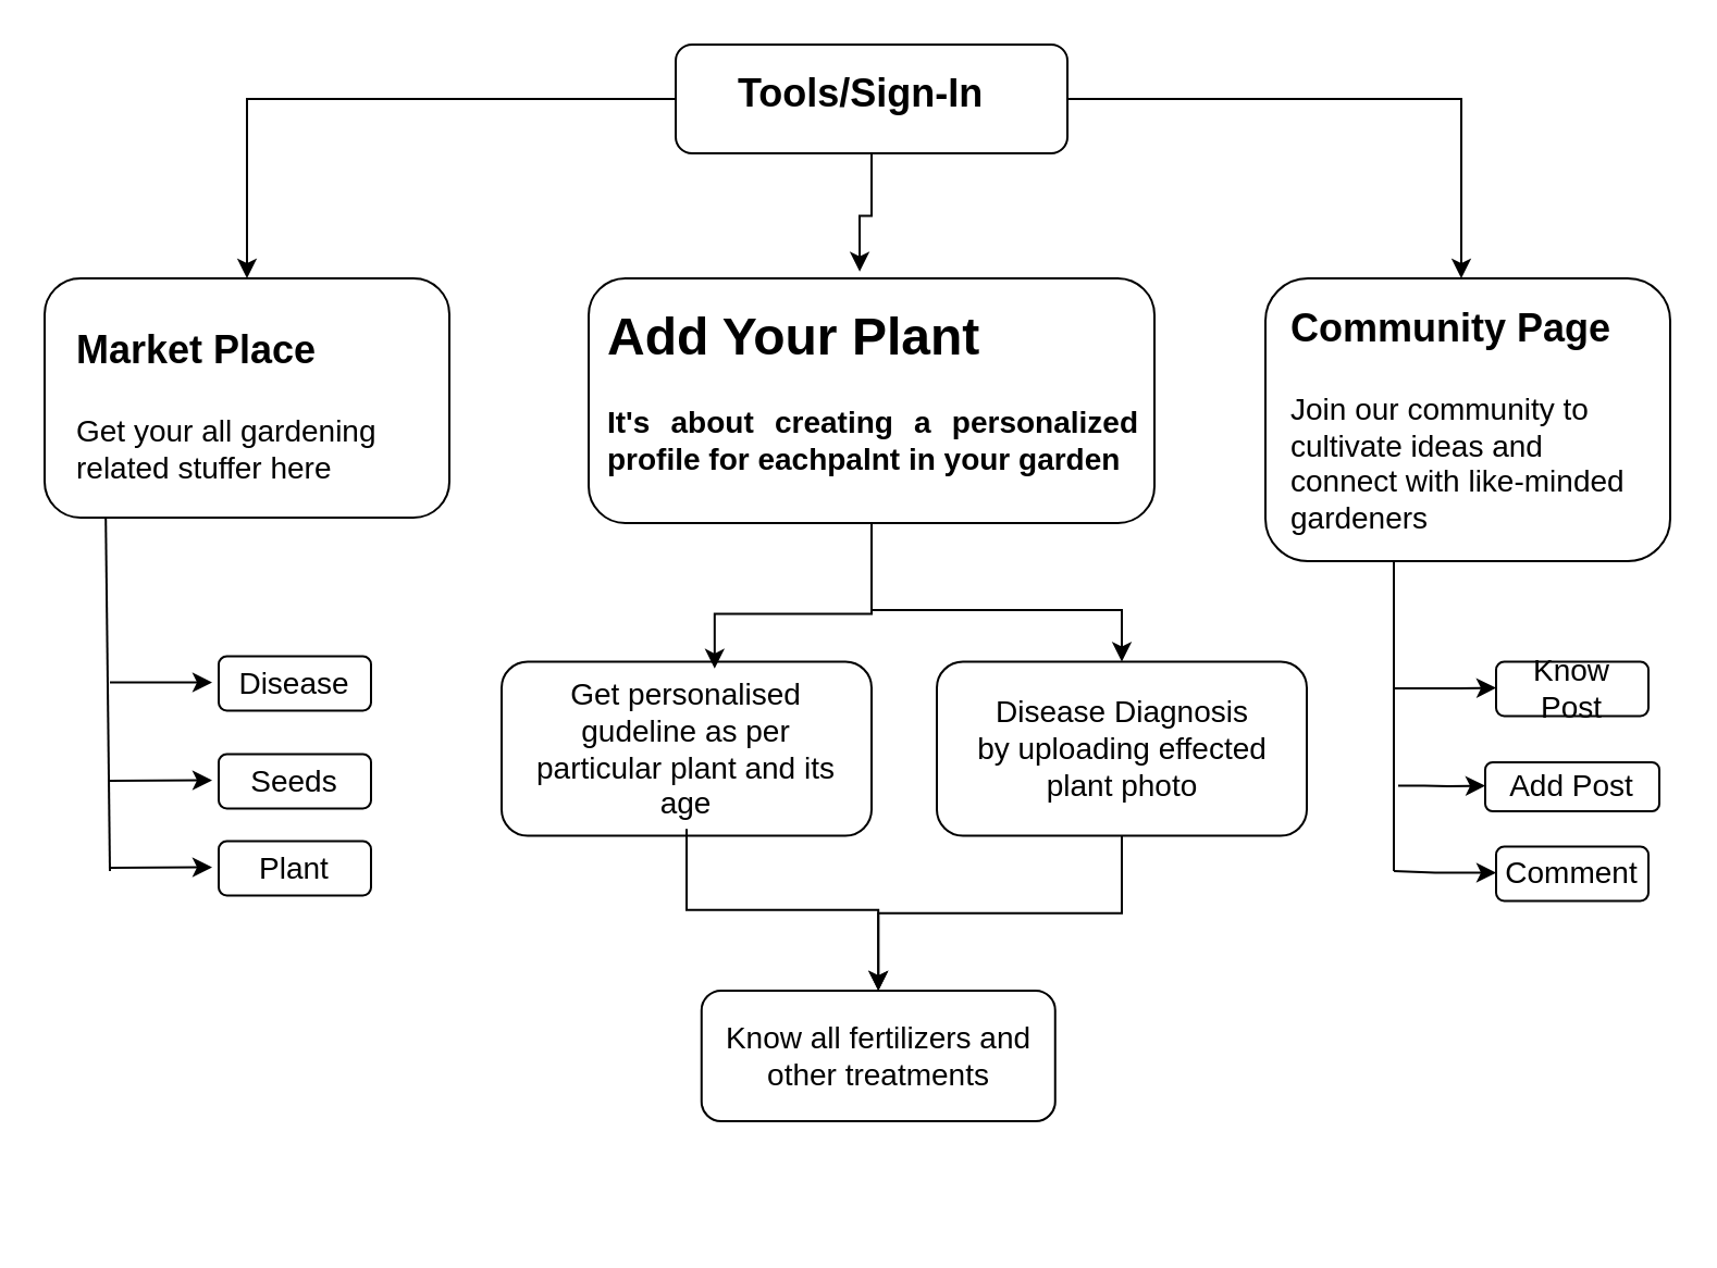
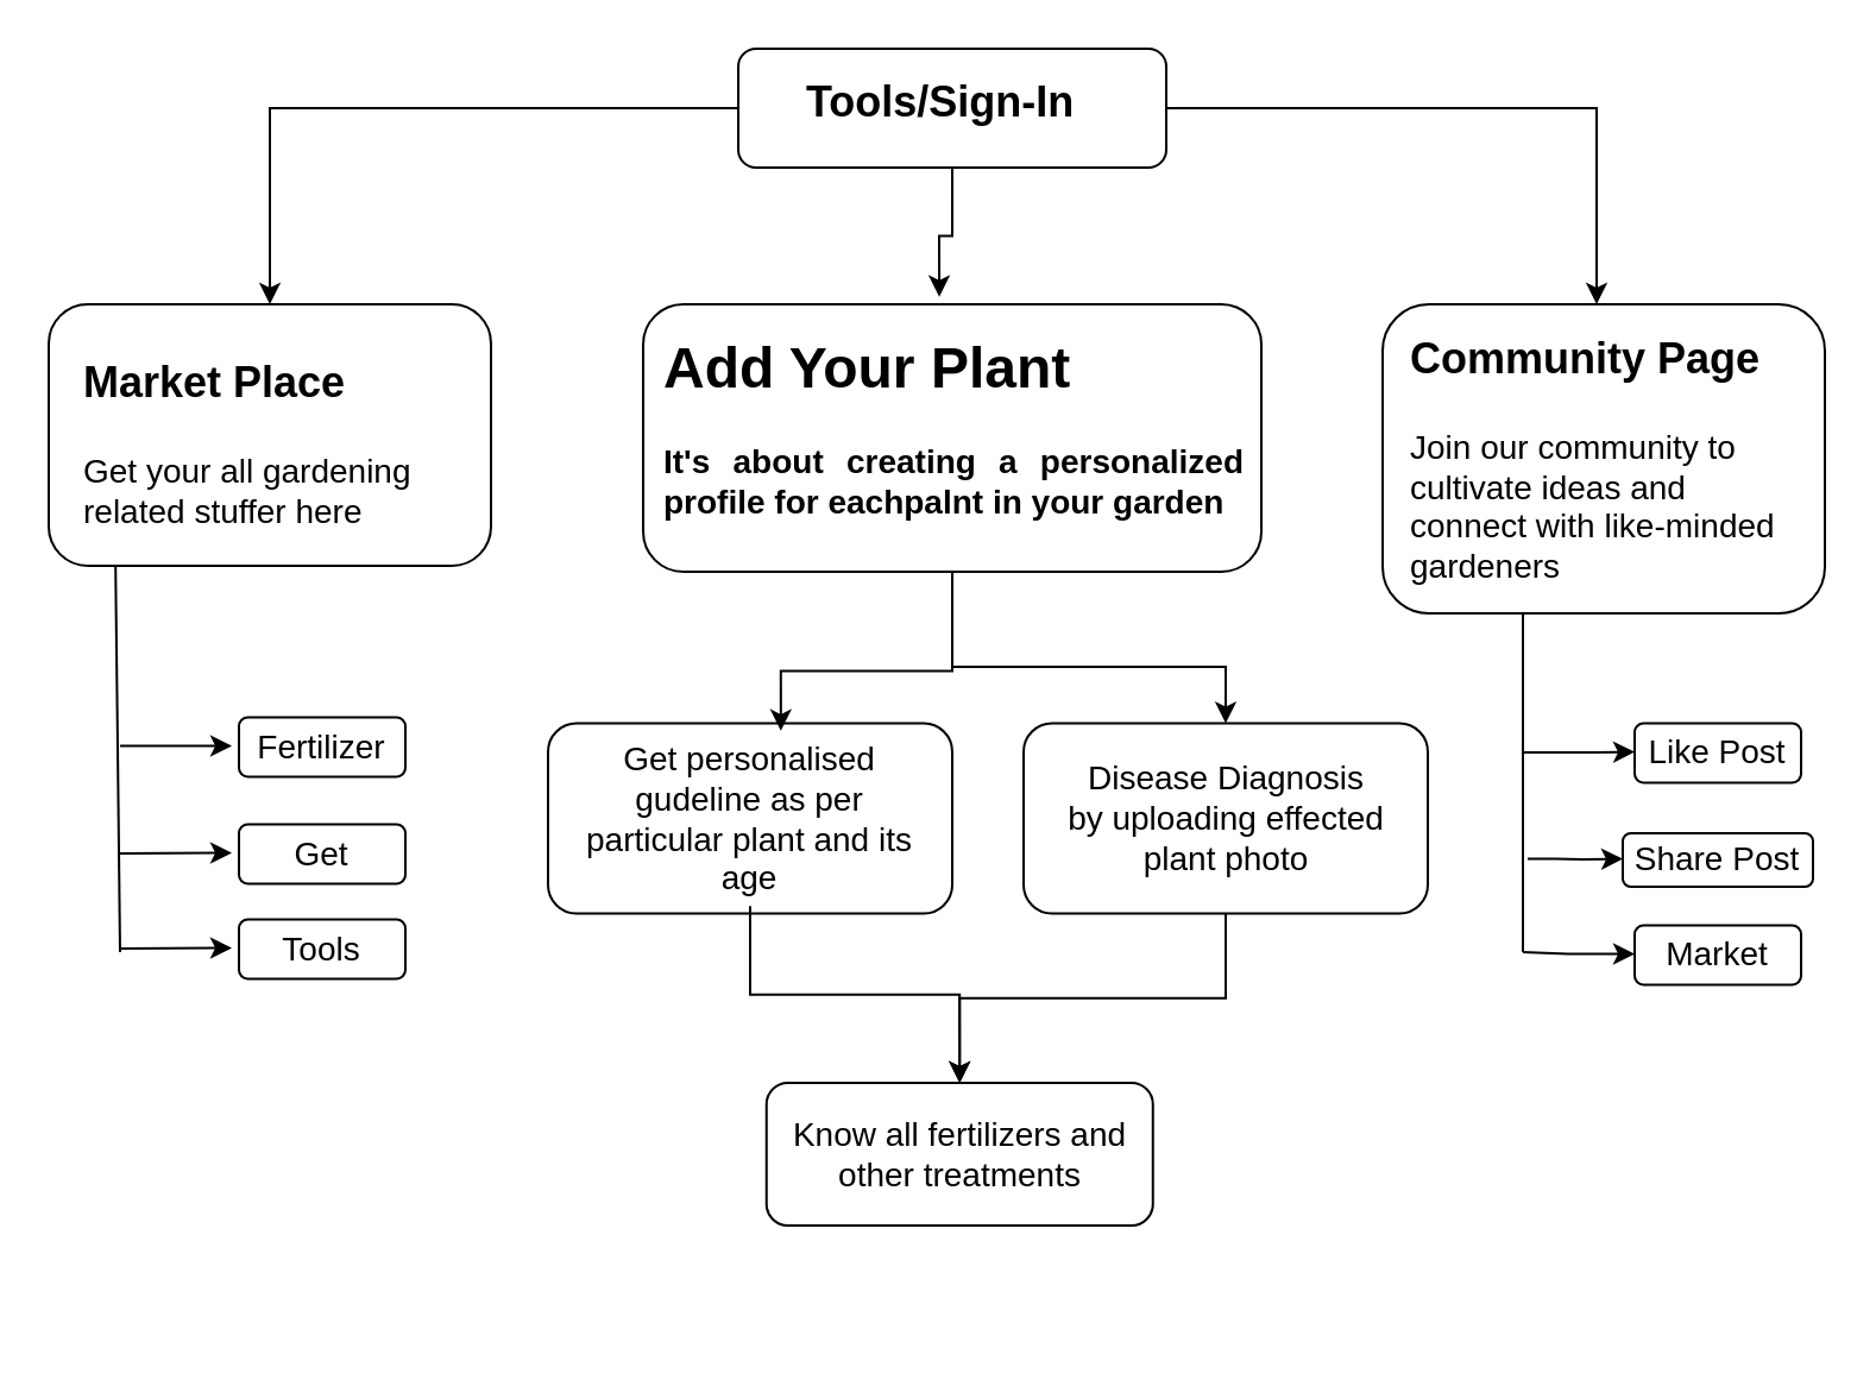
  <mxCell id="0" />
  <mxCell id="1" parent="0" />
  <mxCell id="2" style="edgeStyle=orthogonalEdgeStyle;rounded=0;orthogonalLoop=1;jettySize=auto;html=1;exitX=0;exitY=0.5;exitDx=0;exitDy=0;entryX=0.5;entryY=0;entryDx=0;entryDy=0;" edge="1" parent="1" source="4" target="11"><mxGeometry relative="1" as="geometry" /></mxCell>
  <mxCell id="3" style="edgeStyle=orthogonalEdgeStyle;rounded=0;orthogonalLoop=1;jettySize=auto;html=1;exitX=1;exitY=0.5;exitDx=0;exitDy=0;entryX=0.5;entryY=0;entryDx=0;entryDy=0;" edge="1" parent="1" source="4" target="10"><mxGeometry relative="1" as="geometry" /></mxCell>
  <mxCell id="4" value="" style="rounded=1;whiteSpace=wrap;html=1;fontSize=12;glass=0;strokeWidth=1;shadow=0;" parent="1" vertex="1"><mxGeometry x="310.01" y="20" width="180" height="50" as="geometry" /></mxCell>
  <mxCell id="5" value="&lt;font style=&quot;font-size: 14px;&quot;&gt;Know all fertilizers and other treatments&lt;/font&gt;" style="rounded=1;whiteSpace=wrap;html=1;fontSize=12;glass=0;strokeWidth=1;shadow=0;" parent="1" vertex="1"><mxGeometry x="321.88" y="455" width="162.5" height="60" as="geometry" /></mxCell>
  <mxCell id="6" value="" style="rounded=1;whiteSpace=wrap;html=1;" vertex="1" parent="1"><mxGeometry x="230" y="303.75" width="170" height="80" as="geometry" /></mxCell>
  <mxCell id="7" style="edgeStyle=orthogonalEdgeStyle;rounded=0;orthogonalLoop=1;jettySize=auto;html=1;exitX=0.5;exitY=1;exitDx=0;exitDy=0;entryX=0.5;entryY=0;entryDx=0;entryDy=0;" edge="1" parent="1" source="8" target="5"><mxGeometry relative="1" as="geometry" /></mxCell>
  <mxCell id="8" value="&lt;font style=&quot;font-size: 14px;&quot;&gt;Get personalised gudeline as per particular plant and its age&lt;/font&gt;" style="text;html=1;align=center;verticalAlign=middle;whiteSpace=wrap;rounded=0;" vertex="1" parent="1"><mxGeometry x="236.25" y="306.88" width="157.5" height="73.75" as="geometry" /></mxCell>
  <mxCell id="9" value="" style="rounded=1;whiteSpace=wrap;html=1;" vertex="1" parent="1"><mxGeometry x="581" y="127.5" width="186" height="130" as="geometry" /></mxCell>
  <mxCell id="10" value="&lt;h1 style=&quot;margin-top: 0px;&quot;&gt;&lt;font style=&quot;font-size: 18px;&quot;&gt;Community Page&lt;/font&gt;&lt;/h1&gt;&lt;div&gt;&lt;font style=&quot;font-size: 14px;&quot;&gt;Join our community to cultivate ideas and connect with like-minded gardeners&lt;/font&gt;&lt;/div&gt;&lt;p&gt;&lt;br&gt;&lt;/p&gt;" style="text;html=1;whiteSpace=wrap;overflow=hidden;rounded=0;" vertex="1" parent="1"><mxGeometry x="591" y="127.5" width="160" height="130" as="geometry" /></mxCell>
  <mxCell id="11" value="" style="rounded=1;whiteSpace=wrap;html=1;" vertex="1" parent="1"><mxGeometry x="20" y="127.5" width="186" height="110" as="geometry" /></mxCell>
  <mxCell id="12" value="&lt;h1 style=&quot;margin-top: 0px;&quot;&gt;&lt;font style=&quot;font-size: 18px;&quot;&gt;Market Place&lt;/font&gt;&lt;/h1&gt;&lt;div&gt;&lt;font style=&quot;font-size: 14px;&quot;&gt;Get your all gardening related stuffer here&lt;/font&gt;&lt;/div&gt;&lt;p&gt;&lt;br&gt;&lt;/p&gt;" style="text;html=1;whiteSpace=wrap;overflow=hidden;rounded=0;" vertex="1" parent="1"><mxGeometry x="33" y="137.5" width="160" height="90" as="geometry" /></mxCell>
  <mxCell id="13" value="" style="rounded=1;whiteSpace=wrap;html=1;" vertex="1" parent="1"><mxGeometry x="100" y="301.25" width="70" height="25" as="geometry" /></mxCell>
  <mxCell id="14" value="" style="rounded=1;whiteSpace=wrap;html=1;" vertex="1" parent="1"><mxGeometry x="100" y="386.25" width="70" height="25" as="geometry" /></mxCell>
  <mxCell id="15" value="" style="rounded=1;whiteSpace=wrap;html=1;" vertex="1" parent="1"><mxGeometry x="100" y="346.25" width="70" height="25" as="geometry" /></mxCell>
- <mxCell id="16" value="&lt;font style=&quot;font-size: 14px;&quot;&gt;Disease&lt;/font&gt;" style="text;html=1;align=center;verticalAlign=middle;whiteSpace=wrap;rounded=0;" vertex="1" parent="1"><mxGeometry x="105" y="298.75" width="60" height="30" as="geometry" /></mxCell>
- <mxCell id="17" value="&lt;font style=&quot;font-size: 14px;&quot;&gt;Seeds&lt;/font&gt;" style="text;html=1;align=center;verticalAlign=middle;whiteSpace=wrap;rounded=0;" vertex="1" parent="1"><mxGeometry x="105" y="343.75" width="60" height="30" as="geometry" /></mxCell>
- <mxCell id="18" value="&lt;font style=&quot;font-size: 14px;&quot;&gt;Plant&lt;/font&gt;" style="text;html=1;align=center;verticalAlign=middle;whiteSpace=wrap;rounded=0;" vertex="1" parent="1"><mxGeometry x="105" y="383.75" width="60" height="30" as="geometry" /></mxCell>
+ <mxCell id="16" value="&lt;font style=&quot;font-size: 14px;&quot;&gt;Fertilizer&lt;/font&gt;" style="text;html=1;align=center;verticalAlign=middle;whiteSpace=wrap;rounded=0;" vertex="1" parent="1"><mxGeometry x="105" y="298.75" width="60" height="30" as="geometry" /></mxCell>
+ <mxCell id="17" value="&lt;font style=&quot;font-size: 14px;&quot;&gt;Get&lt;/font&gt;" style="text;html=1;align=center;verticalAlign=middle;whiteSpace=wrap;rounded=0;" vertex="1" parent="1"><mxGeometry x="105" y="343.75" width="60" height="30" as="geometry" /></mxCell>
+ <mxCell id="18" value="&lt;font style=&quot;font-size: 14px;&quot;&gt;Tools&lt;/font&gt;" style="text;html=1;align=center;verticalAlign=middle;whiteSpace=wrap;rounded=0;" vertex="1" parent="1"><mxGeometry x="105" y="383.75" width="60" height="30" as="geometry" /></mxCell>
  <mxCell id="19" value="&lt;h1 style=&quot;margin-top: 0px;&quot;&gt;&lt;font style=&quot;font-size: 18px;&quot;&gt;Tools/Sign-In&lt;/font&gt;&lt;/h1&gt;" style="text;html=1;whiteSpace=wrap;overflow=hidden;rounded=0;" vertex="1" parent="1"><mxGeometry x="336.89" y="20" width="126.25" height="40" as="geometry" /></mxCell>
  <mxCell id="20" style="edgeStyle=orthogonalEdgeStyle;rounded=0;orthogonalLoop=1;jettySize=auto;html=1;exitX=0.5;exitY=1;exitDx=0;exitDy=0;entryX=0.5;entryY=0;entryDx=0;entryDy=0;" edge="1" parent="1" source="21" target="23"><mxGeometry relative="1" as="geometry"><Array as="points"><mxPoint x="400" y="280" /><mxPoint x="515" y="280" /></Array></mxGeometry></mxCell>
  <mxCell id="21" value="" style="rounded=1;whiteSpace=wrap;html=1;" vertex="1" parent="1"><mxGeometry x="270.01" y="127.5" width="260" height="112.5" as="geometry" /></mxCell>
  <mxCell id="22" style="edgeStyle=orthogonalEdgeStyle;rounded=0;orthogonalLoop=1;jettySize=auto;html=1;exitX=0.5;exitY=1;exitDx=0;exitDy=0;entryX=0.5;entryY=0;entryDx=0;entryDy=0;" edge="1" parent="1" source="23" target="5"><mxGeometry relative="1" as="geometry" /></mxCell>
  <mxCell id="23" value="" style="rounded=1;whiteSpace=wrap;html=1;" vertex="1" parent="1"><mxGeometry x="430" y="303.75" width="170" height="80" as="geometry" /></mxCell>
  <mxCell id="24" value="&lt;font style=&quot;font-size: 14px;&quot;&gt;Disease Diagnosis by uploading effected plant photo&lt;/font&gt;" style="text;html=1;align=center;verticalAlign=middle;whiteSpace=wrap;rounded=0;" vertex="1" parent="1"><mxGeometry x="447.5" y="321.57" width="135" height="44.37" as="geometry" /></mxCell>
  <mxCell id="25" value="" style="rounded=1;whiteSpace=wrap;html=1;" vertex="1" parent="1"><mxGeometry x="687" y="303.75" width="70" height="25" as="geometry" /></mxCell>
  <mxCell id="26" value="" style="rounded=1;whiteSpace=wrap;html=1;" vertex="1" parent="1"><mxGeometry x="687" y="388.75" width="70" height="25" as="geometry" /></mxCell>
  <mxCell id="27" value="" style="rounded=1;whiteSpace=wrap;html=1;" vertex="1" parent="1"><mxGeometry x="682" y="350" width="80" height="22.5" as="geometry" /></mxCell>
- <mxCell id="28" value="&lt;span style=&quot;font-size: 14px;&quot;&gt;Know Post&lt;/span&gt;" style="text;html=1;align=center;verticalAlign=middle;whiteSpace=wrap;rounded=0;" vertex="1" parent="1"><mxGeometry x="692" y="301.25" width="60" height="30" as="geometry" /></mxCell>
- <mxCell id="29" value="&lt;span style=&quot;font-size: 14px;&quot;&gt;Add Post&lt;/span&gt;" style="text;html=1;align=center;verticalAlign=middle;whiteSpace=wrap;rounded=0;" vertex="1" parent="1"><mxGeometry x="677" y="342.5" width="90" height="37.5" as="geometry" /></mxCell>
- <mxCell id="30" value="&lt;span style=&quot;font-size: 14px;&quot;&gt;Comment&lt;/span&gt;" style="text;html=1;align=center;verticalAlign=middle;whiteSpace=wrap;rounded=0;" vertex="1" parent="1"><mxGeometry x="692" y="386.25" width="60" height="30" as="geometry" /></mxCell>
+ <mxCell id="28" value="&lt;span style=&quot;font-size: 14px;&quot;&gt;Like Post&lt;/span&gt;" style="text;html=1;align=center;verticalAlign=middle;whiteSpace=wrap;rounded=0;" vertex="1" parent="1"><mxGeometry x="692" y="301.25" width="60" height="30" as="geometry" /></mxCell>
+ <mxCell id="29" value="&lt;span style=&quot;font-size: 14px;&quot;&gt;Share Post&lt;/span&gt;" style="text;html=1;align=center;verticalAlign=middle;whiteSpace=wrap;rounded=0;" vertex="1" parent="1"><mxGeometry x="677" y="342.5" width="90" height="37.5" as="geometry" /></mxCell>
+ <mxCell id="30" value="&lt;span style=&quot;font-size: 14px;&quot;&gt;Market&lt;/span&gt;" style="text;html=1;align=center;verticalAlign=middle;whiteSpace=wrap;rounded=0;" vertex="1" parent="1"><mxGeometry x="692" y="386.25" width="60" height="30" as="geometry" /></mxCell>
  <mxCell id="31" style="edgeStyle=orthogonalEdgeStyle;rounded=0;orthogonalLoop=1;jettySize=auto;html=1;entryX=0.582;entryY=-0.025;entryDx=0;entryDy=0;entryPerimeter=0;" edge="1" parent="1"><mxGeometry relative="1" as="geometry"><mxPoint x="400" y="241.84" as="sourcePoint" /><mxPoint x="327.915" y="306.876" as="targetPoint" /><Array as="points"><mxPoint x="400" y="281.84" /><mxPoint x="328" y="281.84" /></Array></mxGeometry></mxCell>
  <mxCell id="32" value="" style="endArrow=none;html=1;rounded=0;entryX=0.151;entryY=0.995;entryDx=0;entryDy=0;entryPerimeter=0;" edge="1" parent="1" target="11"><mxGeometry width="50" height="50" relative="1" as="geometry"><mxPoint x="50" y="400" as="sourcePoint" /><mxPoint x="33" y="246.25" as="targetPoint" /><Array as="points" /></mxGeometry></mxCell>
  <mxCell id="33" value="" style="endArrow=classic;html=1;rounded=0;" edge="1" parent="1"><mxGeometry width="50" height="50" relative="1" as="geometry"><mxPoint x="640" y="400" as="sourcePoint" /><mxPoint x="687" y="400.75" as="targetPoint" /><Array as="points"><mxPoint x="659" y="400.75" /></Array></mxGeometry></mxCell>
  <mxCell id="34" value="" style="endArrow=classic;html=1;rounded=0;" edge="1" parent="1"><mxGeometry width="50" height="50" relative="1" as="geometry"><mxPoint x="642" y="360.75" as="sourcePoint" /><mxPoint x="682" y="360.75" as="targetPoint" /><Array as="points"><mxPoint x="654" y="360.75" /><mxPoint x="665" y="361" /></Array></mxGeometry></mxCell>
  <mxCell id="35" value="" style="endArrow=classic;html=1;rounded=0;" edge="1" parent="1"><mxGeometry width="50" height="50" relative="1" as="geometry"><mxPoint x="640" y="316" as="sourcePoint" /><mxPoint x="687" y="315.75" as="targetPoint" /><Array as="points"><mxPoint x="670" y="316" /></Array></mxGeometry></mxCell>
  <mxCell id="36" value="" style="endArrow=none;html=1;rounded=0;" edge="1" parent="1"><mxGeometry width="50" height="50" relative="1" as="geometry"><mxPoint x="640" y="400" as="sourcePoint" /><mxPoint x="640" y="257.5" as="targetPoint" /><Array as="points"><mxPoint x="640" y="330" /></Array></mxGeometry></mxCell>
  <mxCell id="37" value="" style="endArrow=classic;html=1;rounded=0;" edge="1" parent="1"><mxGeometry width="50" height="50" relative="1" as="geometry"><mxPoint x="50" y="313.25" as="sourcePoint" /><mxPoint x="97" y="313.25" as="targetPoint" /><Array as="points"><mxPoint x="80" y="313.25" /></Array></mxGeometry></mxCell>
  <mxCell id="38" value="" style="endArrow=classic;html=1;rounded=0;" edge="1" parent="1"><mxGeometry width="50" height="50" relative="1" as="geometry"><mxPoint x="50" y="358.5" as="sourcePoint" /><mxPoint x="97" y="358.25" as="targetPoint" /><Array as="points" /></mxGeometry></mxCell>
  <mxCell id="39" value="" style="endArrow=classic;html=1;rounded=0;" edge="1" parent="1"><mxGeometry width="50" height="50" relative="1" as="geometry"><mxPoint x="50" y="398.5" as="sourcePoint" /><mxPoint x="97" y="398.25" as="targetPoint" /><Array as="points" /></mxGeometry></mxCell>
  <mxCell id="40" style="edgeStyle=orthogonalEdgeStyle;rounded=0;orthogonalLoop=1;jettySize=auto;html=1;exitX=0.5;exitY=1;exitDx=0;exitDy=0;entryX=0.479;entryY=-0.028;entryDx=0;entryDy=0;entryPerimeter=0;" edge="1" parent="1" source="4" target="21"><mxGeometry relative="1" as="geometry" /></mxCell>
  <mxCell id="41" value="&lt;div style=&quot;text-align: justify;&quot;&gt;&lt;br&gt;&lt;/div&gt;" style="text;html=1;align=center;verticalAlign=middle;whiteSpace=wrap;rounded=0;" vertex="1" parent="1"><mxGeometry x="55.03" y="488" width="254.98" height="73" as="geometry" /></mxCell>
  <mxCell id="42" value="&lt;h1 style=&quot;margin-top: 0px;&quot;&gt;Add Your Plant&lt;/h1&gt;&lt;div style=&quot;border-color: var(--border-color); text-align: justify;&quot;&gt;&lt;font face=&quot;Calibri Light, sans-serif&quot;&gt;&lt;span style=&quot;font-size: 14px;&quot;&gt;&lt;b&gt;It's about creating a personalized profile for eachpalnt in your garden&lt;/b&gt;&lt;/span&gt;&lt;/font&gt;&lt;/div&gt;" style="text;html=1;whiteSpace=wrap;overflow=hidden;rounded=0;" vertex="1" parent="1"><mxGeometry x="277.02" y="134.38" width="245.99" height="116.25" as="geometry" /></mxCell>
